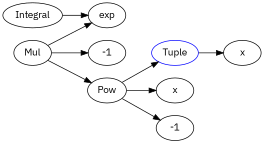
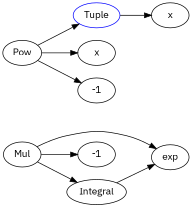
  digraph {
    fontname="IBM Plex Sans"
    ordering=out
    rankdir=LR
    node [color=black fontname="IBM Plex Sans" shape=ellipse]
    edge [fontname="IBM Plex Sans"]
    n1 [label=Integral]
    n2 [label=exp]
    n3 [color=blue label=Tuple]
    n4 [label=x]
    n5 [label=Mul]
    n6 [label=-1]
    n7 [label=Pow]
    n8 [label=x]
    n9 [label=-1]
    n1 -> n2
    n3 -> n4
    n5 -> n2
    n5 -> n6
-   n5 -> n7
+   n5 -> n1
    n7 -> n3
    n7 -> n8
    n7 -> n9
  }
